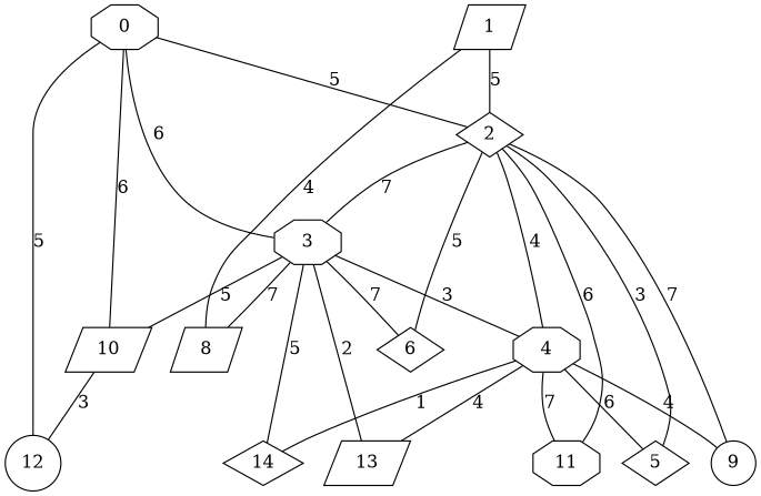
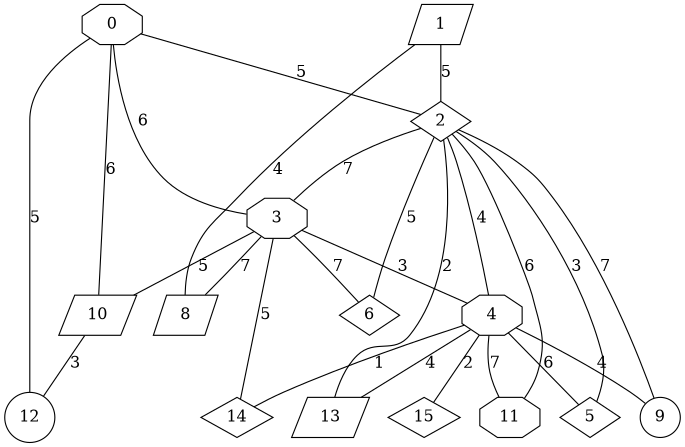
  graph {
    node [habit=6 shape=diamond x=4 y=4]
    edge [weight=5]
    0 [habit=2 shape=octagon y=7]
    2 [habit=8 x=6]
    3 [habit=8 shape=octagon x=6 y=6]
    10 [habit=8 shape=parallelogram x=6 y=9]
    12 [habit=4 shape=circle y=10]
    4 [shape=octagon x=5]
    5 [habit=3 x=8 y=2]
    6 [habit=5 x=3 y=6]
    9 [shape=circle x=6 y=1]
    11 [habit=1 shape=octagon y=1]
    13 [habit=9 shape=parallelogram y=2]
    8 [habit=4 shape=parallelogram x=10 y=7]
    14 [x=7 y=5]
    1 [base=2 shape=parallelogram x=10 y=5]
+   15 [habit=1 x=2]
    0 -- 2 [label=5]
    0 -- 3 [label=6 weight=6]
    0 -- 10 [label=6 weight=6]
    0 -- 12 [label=5]
    2 -- 3 [label=7 weight=7]
    2 -- 4 [label=4 weight=4]
    2 -- 5 [label=3 weight=3]
    2 -- 6 [label=5]
    2 -- 9 [label=7 weight=7]
    2 -- 11 [label=6 weight=6]
-   3 -- 13 [label=2 weight=2]
+   2 -- 13 [label=2 weight=2]
    3 -- 10 [label=5]
    3 -- 4 [label=3 weight=3]
    3 -- 6 [label=7 weight=7]
    3 -- 8 [label=7 weight=7]
    3 -- 14 [label=5]
    10 -- 12 [label=3 weight=3]
    4 -- 5 [label=6 weight=6]
    4 -- 9 [label=4 weight=4]
    4 -- 11 [label=7 weight=7]
    4 -- 13 [label=4 weight=4]
    4 -- 14 [label=1 weight=1]
+   4 -- 15 [label=2 weight=2]
    1 -- 2 [label=5]
    1 -- 8 [label=4 weight=4]
  }
